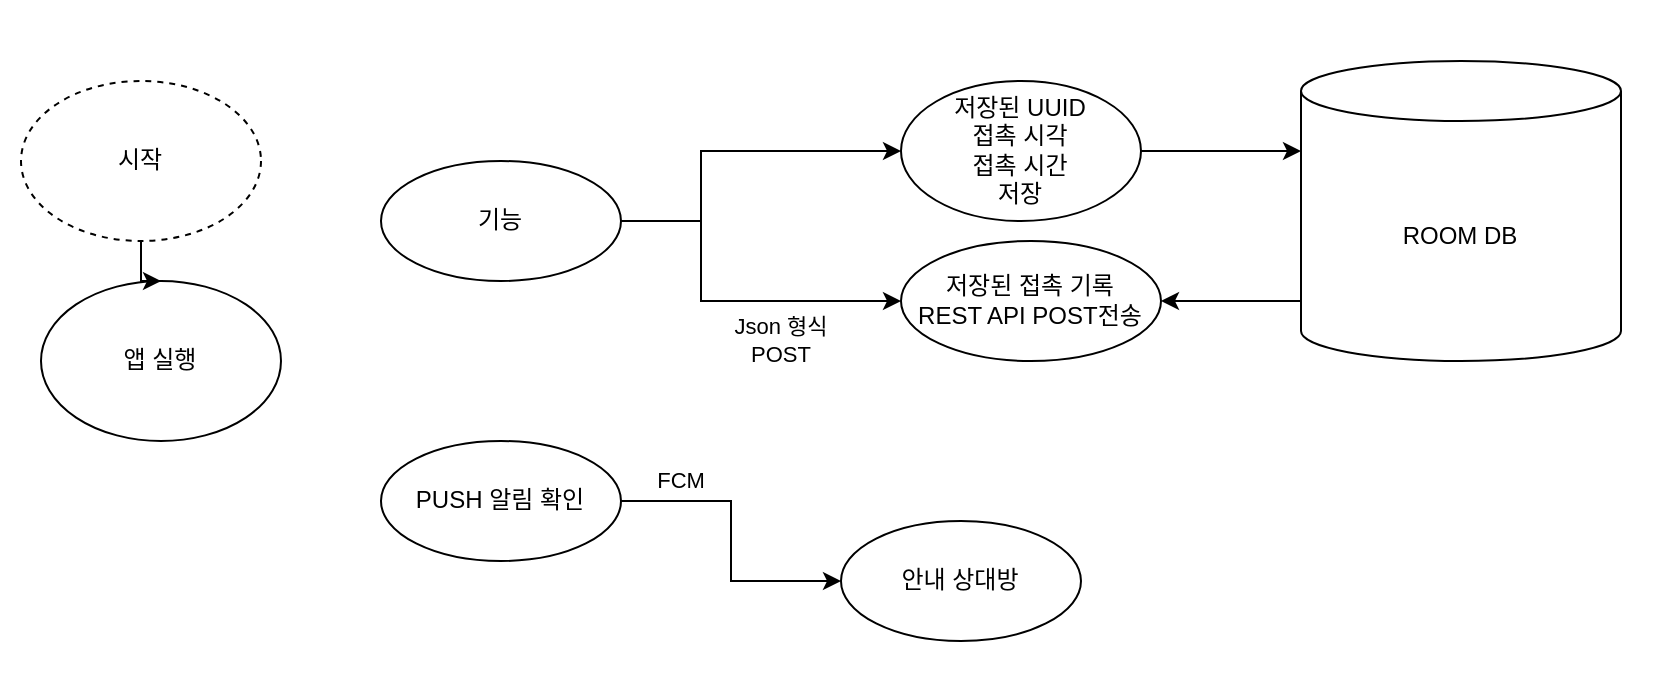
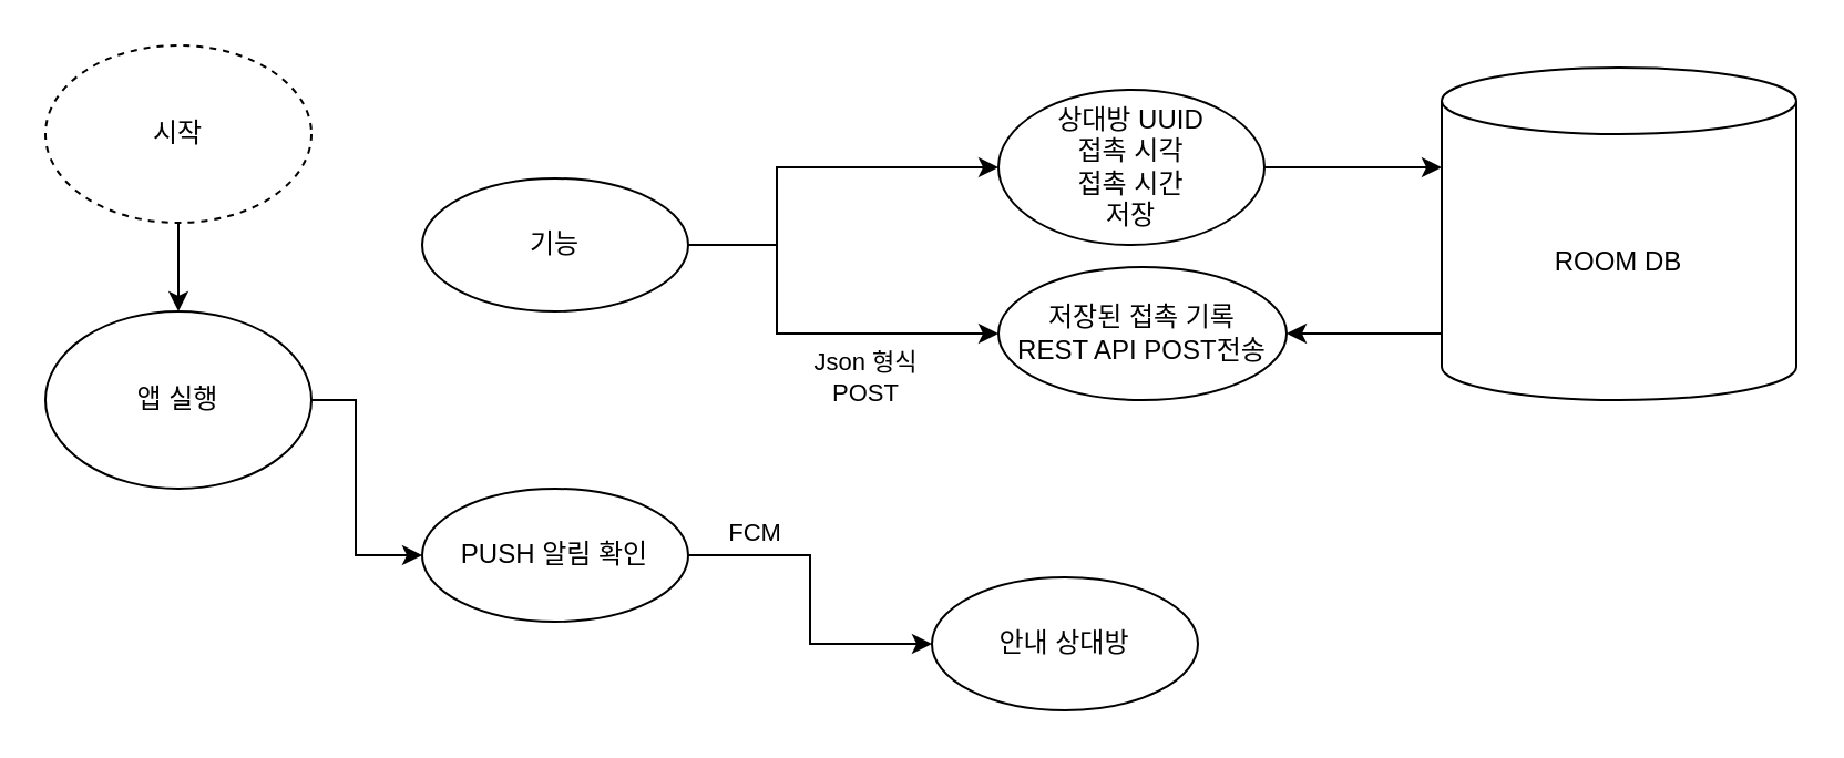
  <mxCell id="0" />
  <mxCell id="1" parent="0" />
+ <mxCell id="2" value="" style="edgeStyle=orthogonalEdgeStyle;rounded=0;orthogonalLoop=1;jettySize=auto;html=1;" edge="1" parent="1" source="3" target="11"><mxGeometry relative="1" as="geometry"><Array as="points"><mxPoint x="160" y="180" /><mxPoint x="160" y="250" /></Array></mxGeometry></mxCell>
  <mxCell id="3" value="앱 실행" style="ellipse;whiteSpace=wrap;html=1;" vertex="1" parent="1"><mxGeometry x="20" y="140" width="120" height="80" as="geometry" /></mxCell>
  <mxCell id="4" value="" style="edgeStyle=orthogonalEdgeStyle;rounded=0;orthogonalLoop=1;jettySize=auto;html=1;" edge="1" parent="1" source="6" target="8"><mxGeometry x="0.286" y="10" relative="1" as="geometry"><Array as="points"><mxPoint x="350" y="110" /><mxPoint x="350" y="75" /></Array><mxPoint as="offset" /></mxGeometry></mxCell>
  <mxCell id="5" value="Json 형식&lt;br&gt;POST" style="edgeStyle=orthogonalEdgeStyle;rounded=0;orthogonalLoop=1;jettySize=auto;html=1;" edge="1" parent="1" source="6" target="9"><mxGeometry x="0.333" y="-20" relative="1" as="geometry"><Array as="points"><mxPoint x="350" y="110" /><mxPoint x="350" y="150" /></Array><mxPoint as="offset" /></mxGeometry></mxCell>
  <mxCell id="6" value="기능" style="ellipse;whiteSpace=wrap;html=1;" vertex="1" parent="1"><mxGeometry x="190" y="80" width="120" height="60" as="geometry" /></mxCell>
  <mxCell id="7" style="edgeStyle=orthogonalEdgeStyle;rounded=0;orthogonalLoop=1;jettySize=auto;html=1;entryX=0;entryY=0;entryDx=0;entryDy=45;entryPerimeter=0;" edge="1" parent="1" source="8" target="14"><mxGeometry relative="1" as="geometry"><Array as="points"><mxPoint x="650" y="75" /></Array></mxGeometry></mxCell>
- <mxCell id="8" value="저장된 UUID&lt;br&gt;접촉 시각&lt;br&gt;접촉 시간&lt;br&gt;저장" style="ellipse;whiteSpace=wrap;html=1;" vertex="1" parent="1"><mxGeometry x="450" y="40" width="120" height="70" as="geometry" /></mxCell>
+ <mxCell id="8" value="상대방 UUID&lt;br&gt;접촉 시각&lt;br&gt;접촉 시간&lt;br&gt;저장" style="ellipse;whiteSpace=wrap;html=1;" vertex="1" parent="1"><mxGeometry x="450" y="40" width="120" height="70" as="geometry" /></mxCell>
  <mxCell id="9" value="저장된 접촉 기록&lt;br&gt;REST API POST전송" style="ellipse;whiteSpace=wrap;html=1;" vertex="1" parent="1"><mxGeometry x="450" y="120" width="130" height="60" as="geometry" /></mxCell>
  <mxCell id="10" value="FCM" style="edgeStyle=orthogonalEdgeStyle;rounded=0;orthogonalLoop=1;jettySize=auto;html=1;" edge="1" parent="1" source="11" target="12"><mxGeometry x="-0.6" y="10" relative="1" as="geometry"><mxPoint as="offset" /></mxGeometry></mxCell>
  <mxCell id="11" value="PUSH 알림 확인" style="ellipse;whiteSpace=wrap;html=1;" vertex="1" parent="1"><mxGeometry x="190" y="220" width="120" height="60" as="geometry" /></mxCell>
  <mxCell id="12" value="안내 상대방" style="ellipse;whiteSpace=wrap;html=1;" vertex="1" parent="1"><mxGeometry x="420" y="260" width="120" height="60" as="geometry" /></mxCell>
  <mxCell id="13" style="edgeStyle=orthogonalEdgeStyle;rounded=0;orthogonalLoop=1;jettySize=auto;html=1;entryX=1;entryY=0.5;entryDx=0;entryDy=0;" edge="1" parent="1" source="14" target="9"><mxGeometry relative="1" as="geometry"><Array as="points"><mxPoint x="640" y="150" /><mxPoint x="640" y="150" /></Array></mxGeometry></mxCell>
  <mxCell id="14" value="ROOM DB" style="shape=cylinder3;whiteSpace=wrap;html=1;boundedLbl=1;backgroundOutline=1;size=15;" vertex="1" parent="1"><mxGeometry x="650" y="30" width="160" height="150" as="geometry" /></mxCell>
  <mxCell id="15" value="" style="edgeStyle=orthogonalEdgeStyle;rounded=0;orthogonalLoop=1;jettySize=auto;html=1;" edge="1" parent="1" source="16" target="3"><mxGeometry relative="1" as="geometry" /></mxCell>
- <mxCell id="16" value="시작" style="ellipse;whiteSpace=wrap;html=1;dashed=1;" vertex="1" parent="1"><mxGeometry x="10" y="40" width="120" height="80" as="geometry" /></mxCell>
+ <mxCell id="16" value="시작" style="ellipse;whiteSpace=wrap;html=1;dashed=1;" vertex="1" parent="1"><mxGeometry x="20" y="20" width="120" height="80" as="geometry" /></mxCell>
